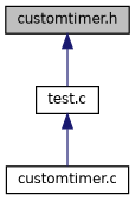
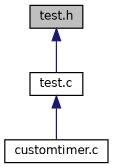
  digraph {
    node [color=black fillcolor=white fontname=Helvetica fontsize=10 shape=record style=filled]
    edge [color=midnightblue dir=back fontname=Helvetica fontsize=10 labelfontname=Helvetica labelfontsize=10 style=solid]
-   n1 [fillcolor=grey75 fontcolor=black height=0.2 label="customtimer.h" width=0.4]
+   n1 [fillcolor=grey75 fontcolor=black height=0.2 label="test.h" width=0.4]
    n2 [height=0.2 label="test.c" width=0.4]
    n3 [height=0.2 label="customtimer.c" width=0.4]
    n1 -> n2
    n2 -> n3
  }
